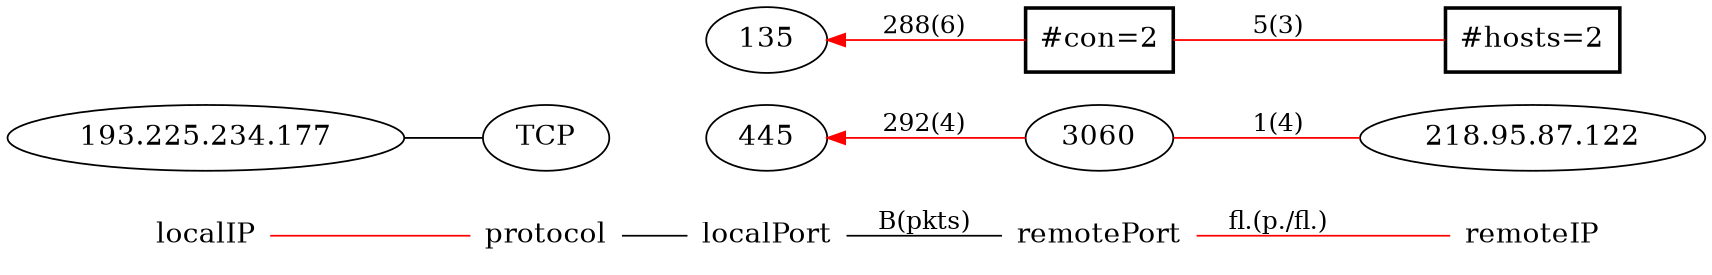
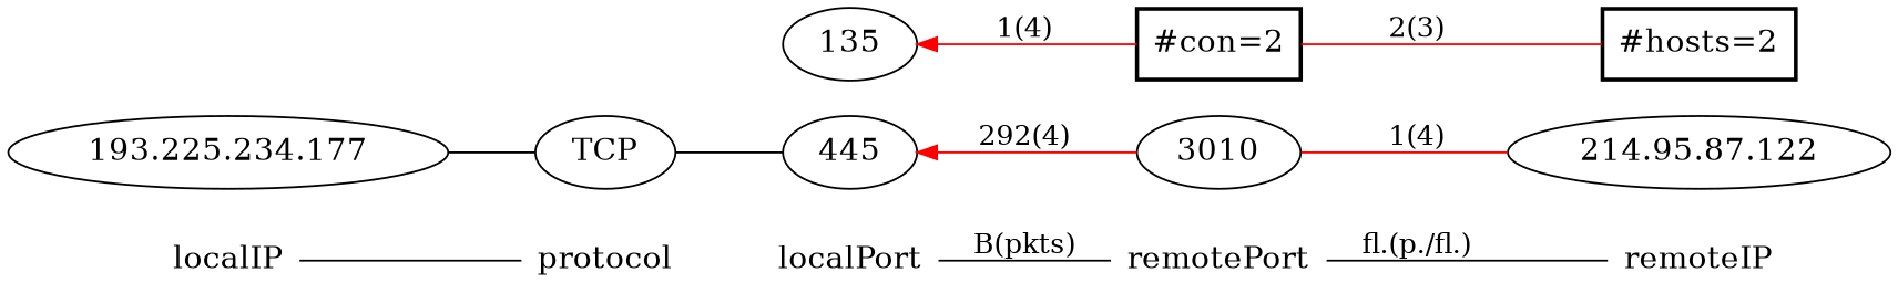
  graph {
    rankdir=LR
    node [fontsize=16 shape=ellipse]
    localIP [shape=plaintext]
    n2 [label="193.225.234.177"]
    protocol [shape=plaintext]
    n4 [label=TCP]
    localPort [shape=plaintext]
    n6 [label=135]
    n7 [label=445]
    remotePort [shape=plaintext]
-   n9 [label=3060]
+   n9 [label=3010]
    n10 [label="#con=2" shape=box style=bold]
    remoteIP [shape=plaintext]
-   n12 [label="218.95.87.122"]
+   n12 [label="214.95.87.122"]
    n13 [label="#hosts=2" shape=box style=bold]
    subgraph sub_1 {
      rank=same
      localIP
      n2
    }
    subgraph sub_2 {
      rank=same
      protocol
      n4
    }
    subgraph sub_3 {
      rank=same
      localPort
      n6
      n7
    }
    subgraph sub_4 {
      rank=same
      remotePort
      n9
      n10
    }
    subgraph sub_5 {
      rank=same
      remoteIP
      n12
      n13
    }
-   localIP -- protocol [color=red]
+   localIP -- protocol
    n2 -- n4
-   protocol -- localPort
+   n4 -- n7
    localPort -- remotePort [label="B(pkts)"]
-   n6 -- n10 [color=red dir=back label="288(6)"]
+   n6 -- n10 [color=red dir=back label="1(4)"]
    n7 -- n9 [color=red dir=back label="292(4)"]
-   remotePort -- remoteIP [label="fl.(p./fl.)" color=red]
+   remotePort -- remoteIP [label="fl.(p./fl.)"]
    n9 -- n12 [color=red label="1(4)"]
-   n10 -- n13 [color=red label="5(3)"]
+   n10 -- n13 [color=red label="2(3)"]
  }
